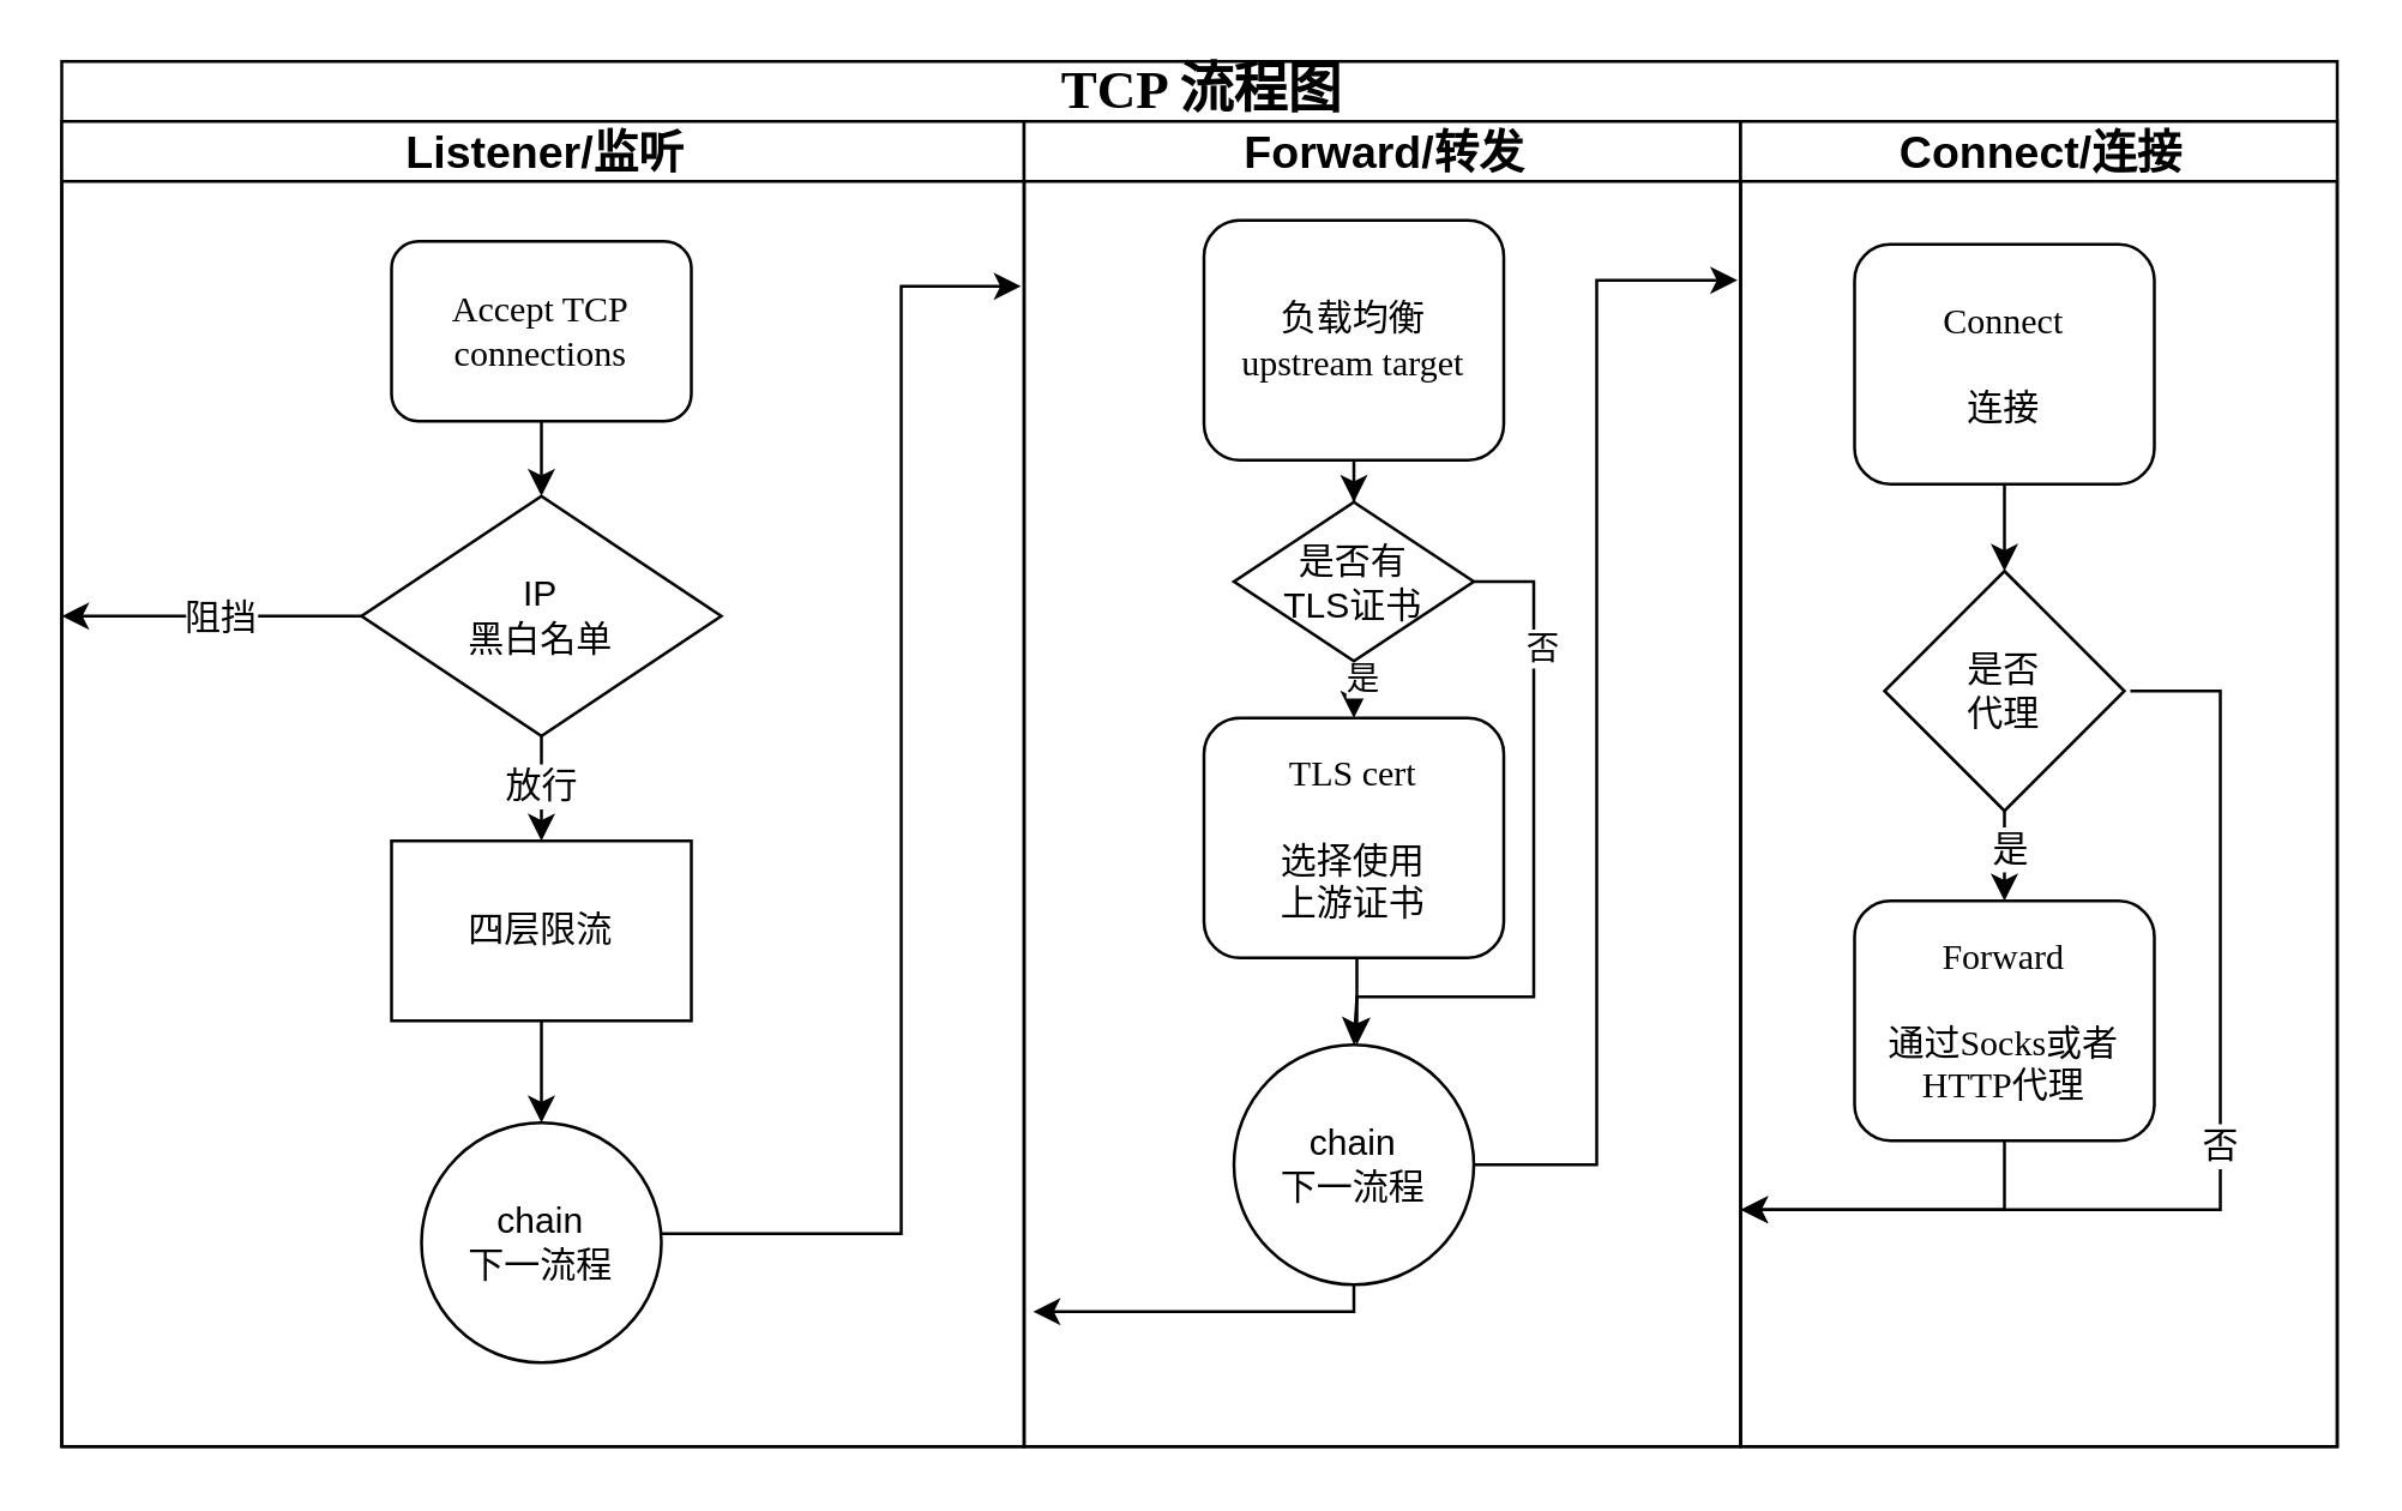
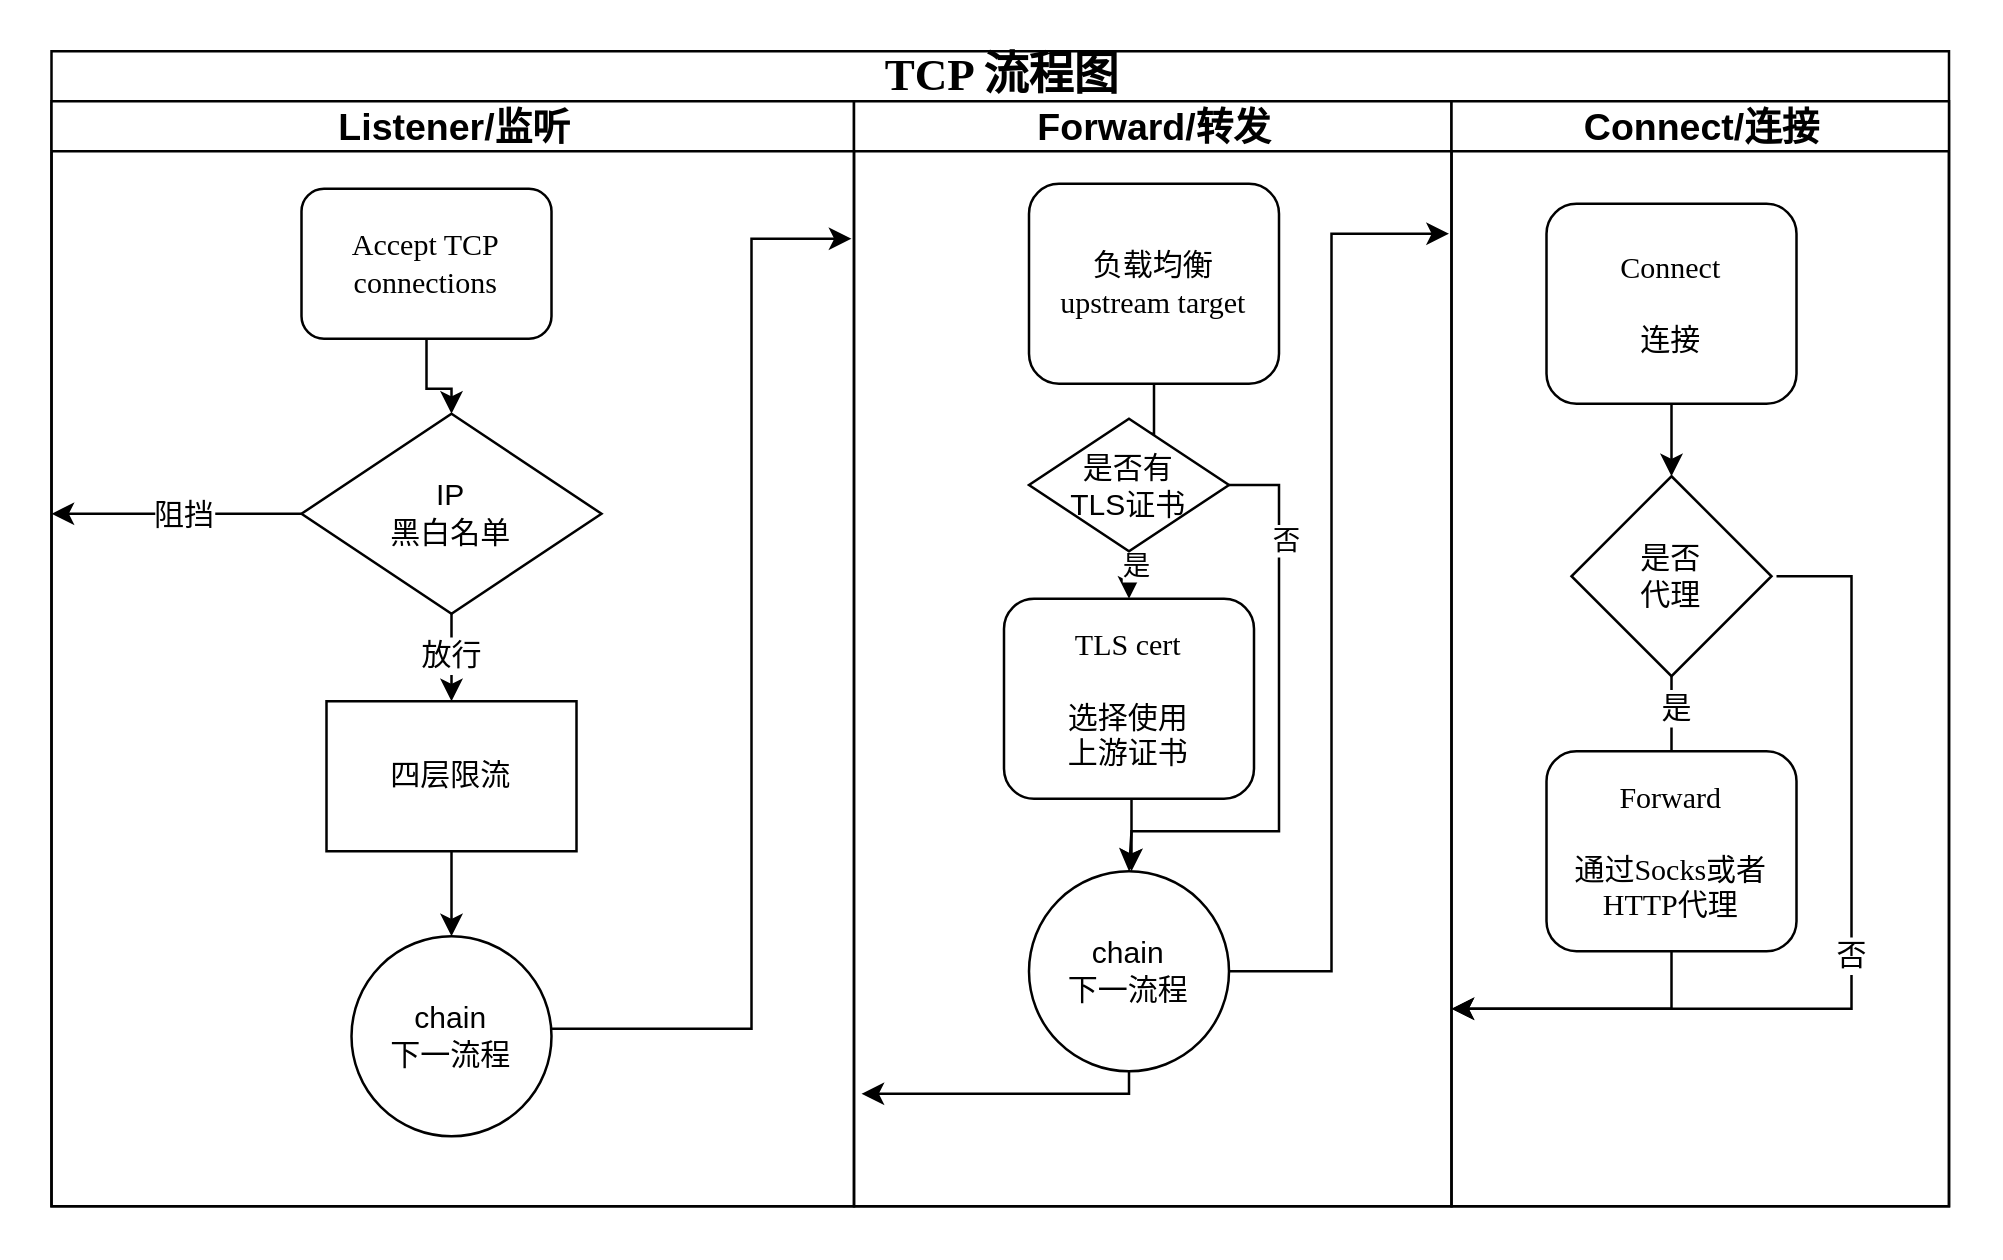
  <mxCell id="0" />
  <mxCell id="1" parent="0" />
  <mxCell id="2" value="&lt;font style=&quot;font-size: 18px;&quot;&gt;TCP 流程图&lt;/font&gt;" style="swimlane;html=1;childLayout=stackLayout;startSize=20;rounded=0;shadow=0;labelBackgroundColor=none;strokeWidth=1;fontFamily=Verdana;fontSize=18;align=center;" parent="1" vertex="1"><mxGeometry x="20" y="20" width="759" height="462" as="geometry"><mxRectangle x="60" y="-30" width="210" height="40" as="alternateBounds" /></mxGeometry></mxCell>
  <mxCell id="3" style="edgeStyle=orthogonalEdgeStyle;rounded=0;orthogonalLoop=1;jettySize=auto;html=1;exitX=1;exitY=0.5;exitDx=0;exitDy=0;fontSize=12;" parent="2" edge="1"><mxGeometry relative="1" as="geometry"><mxPoint x="595" y="73" as="targetPoint" /><Array as="points"><mxPoint x="480" y="548" /><mxPoint x="545" y="548" /><mxPoint x="545" y="73" /></Array></mxGeometry></mxCell>
  <mxCell id="4" value="" style="edgeStyle=orthogonalEdgeStyle;rounded=0;orthogonalLoop=1;jettySize=auto;html=1;fontSize=12;" parent="2" source="14" edge="1"><mxGeometry relative="1" as="geometry"><mxPoint x="320" y="75" as="targetPoint" /><Array as="points"><mxPoint x="280" y="391" /><mxPoint x="280" y="75" /></Array></mxGeometry></mxCell>
  <mxCell id="5" value="Listener/监听" style="swimlane;html=1;startSize=20;fontSize=15;" parent="2" vertex="1"><mxGeometry y="20" width="321" height="442" as="geometry"><mxRectangle y="20" width="40" height="1050" as="alternateBounds" /></mxGeometry></mxCell>
  <mxCell id="6" value="" style="edgeStyle=orthogonalEdgeStyle;rounded=0;orthogonalLoop=1;jettySize=auto;html=1;fontSize=12;" parent="5" source="7" target="11" edge="1"><mxGeometry relative="1" as="geometry" /></mxCell>
- <mxCell id="7" value="Accept TCP connections" style="rounded=1;whiteSpace=wrap;html=1;shadow=0;labelBackgroundColor=none;strokeWidth=1;fontFamily=Verdana;fontSize=12;align=center;" parent="5" vertex="1"><mxGeometry x="110" y="40" width="100" height="60" as="geometry" /></mxCell>
+ <mxCell id="7" value="Accept TCP connections" style="rounded=1;whiteSpace=wrap;html=1;shadow=0;labelBackgroundColor=none;strokeWidth=1;fontFamily=Verdana;fontSize=12;align=center;" parent="5" vertex="1"><mxGeometry x="100" y="35" width="100" height="60" as="geometry" /></mxCell>
  <mxCell id="8" value="" style="edgeStyle=orthogonalEdgeStyle;rounded=0;orthogonalLoop=1;jettySize=auto;html=1;fontSize=12;entryX=0.5;entryY=0;entryDx=0;entryDy=0;" parent="5" source="9" target="14" edge="1"><mxGeometry relative="1" as="geometry"><mxPoint x="160" y="326" as="targetPoint" /></mxGeometry></mxCell>
  <mxCell id="9" value="四层限流" style="whiteSpace=wrap;html=1;shadow=0;labelBackgroundColor=none;strokeWidth=1;fontFamily=Verdana;fontSize=12;align=center;rounded=0;" parent="5" vertex="1"><mxGeometry x="110" y="240" width="100" height="60" as="geometry" /></mxCell>
  <mxCell id="10" value="放行" style="edgeStyle=orthogonalEdgeStyle;rounded=0;orthogonalLoop=1;jettySize=auto;html=1;fontSize=12;" parent="5" source="11" target="9" edge="1"><mxGeometry relative="1" as="geometry" /></mxCell>
  <mxCell id="11" value="&lt;div style=&quot;font-size: 12px;&quot;&gt;IP&lt;/div&gt;&lt;div style=&quot;font-size: 12px;&quot;&gt;黑白名单&lt;br style=&quot;font-size: 12px;&quot;&gt;&lt;/div&gt;" style="rhombus;whiteSpace=wrap;html=1;fontSize=12;" parent="5" vertex="1"><mxGeometry x="100" y="125" width="120" height="80" as="geometry" /></mxCell>
  <mxCell id="12" value="" style="endArrow=classic;html=1;rounded=0;exitX=0;exitY=0.5;exitDx=0;exitDy=0;fontSize=12;" parent="5" source="11" edge="1"><mxGeometry width="50" height="50" relative="1" as="geometry"><mxPoint x="100" y="170" as="sourcePoint" /><mxPoint y="165" as="targetPoint" /></mxGeometry></mxCell>
  <mxCell id="13" value="阻挡" style="edgeLabel;html=1;align=center;verticalAlign=middle;resizable=0;points=[];fontSize=12;" parent="12" vertex="1" connectable="0"><mxGeometry x="-0.05" relative="1" as="geometry"><mxPoint as="offset" /></mxGeometry></mxCell>
  <mxCell id="14" value="&lt;div style=&quot;font-size: 12px;&quot;&gt;chain&lt;/div&gt;下一流程" style="ellipse;whiteSpace=wrap;html=1;aspect=fixed;fontSize=12;" parent="5" vertex="1"><mxGeometry x="120" y="334" width="80" height="80" as="geometry" /></mxCell>
  <mxCell id="15" value="Forward/转发" style="swimlane;html=1;startSize=20;fontSize=15;" parent="2" vertex="1"><mxGeometry x="321" y="20" width="239" height="442" as="geometry" /></mxCell>
  <mxCell id="16" value="" style="edgeStyle=orthogonalEdgeStyle;rounded=0;orthogonalLoop=1;jettySize=auto;html=1;entryX=0.5;entryY=0;entryDx=0;entryDy=0;" parent="15" source="17" target="27" edge="1"><mxGeometry relative="1" as="geometry" /></mxCell>
- <mxCell id="17" value="&lt;div style=&quot;font-size: 12px;&quot;&gt;负载均衡&lt;/div&gt;&lt;div style=&quot;font-size: 12px;&quot;&gt;upstream target&lt;br&gt;&lt;/div&gt;" style="rounded=1;whiteSpace=wrap;html=1;shadow=0;labelBackgroundColor=none;strokeWidth=1;fontFamily=Verdana;fontSize=12;align=center;flipV=1;" parent="15" vertex="1"><mxGeometry x="60" y="33" width="100" height="80" as="geometry" /></mxCell>
+ <mxCell id="17" value="&lt;div style=&quot;font-size: 12px;&quot;&gt;负载均衡&lt;/div&gt;&lt;div style=&quot;font-size: 12px;&quot;&gt;upstream target&lt;br&gt;&lt;/div&gt;" style="rounded=1;whiteSpace=wrap;html=1;shadow=0;labelBackgroundColor=none;strokeWidth=1;fontFamily=Verdana;fontSize=12;align=center;flipV=1;" parent="15" vertex="1"><mxGeometry x="70" y="33" width="100" height="80" as="geometry" /></mxCell>
  <mxCell id="18" value="" style="edgeStyle=orthogonalEdgeStyle;rounded=0;orthogonalLoop=1;jettySize=auto;html=1;" parent="15" edge="1"><mxGeometry relative="1" as="geometry"><mxPoint x="111" y="279" as="sourcePoint" /><mxPoint x="111" y="308" as="targetPoint" /></mxGeometry></mxCell>
  <mxCell id="19" value="&lt;div style=&quot;font-size: 12px;&quot;&gt;TLS cert&lt;/div&gt;&lt;div style=&quot;font-size: 12px;&quot;&gt;&lt;br style=&quot;font-size: 12px;&quot;&gt;&lt;/div&gt;&lt;div style=&quot;font-size: 12px;&quot;&gt;选择使用&lt;/div&gt;&lt;div style=&quot;font-size: 12px;&quot;&gt;上游证书&lt;/div&gt;" style="rounded=1;whiteSpace=wrap;html=1;shadow=0;labelBackgroundColor=none;strokeWidth=1;fontFamily=Verdana;fontSize=12;align=center;flipV=1;" parent="15" vertex="1"><mxGeometry x="60" y="199" width="100" height="80" as="geometry" /></mxCell>
  <mxCell id="20" value="" style="edgeStyle=orthogonalEdgeStyle;rounded=0;orthogonalLoop=1;jettySize=auto;html=1;" parent="15" source="22" edge="1"><mxGeometry relative="1" as="geometry"><mxPoint x="238" y="53" as="targetPoint" /><Array as="points"><mxPoint x="191" y="348" /><mxPoint x="191" y="53" /></Array></mxGeometry></mxCell>
  <mxCell id="21" value="" style="edgeStyle=orthogonalEdgeStyle;rounded=0;orthogonalLoop=1;jettySize=auto;html=1;exitX=0.5;exitY=1;exitDx=0;exitDy=0;" parent="15" source="22" edge="1"><mxGeometry relative="1" as="geometry"><mxPoint x="3" y="397" as="targetPoint" /><Array as="points"><mxPoint x="110" y="397" /></Array></mxGeometry></mxCell>
  <mxCell id="22" value="&lt;div style=&quot;font-size: 12px;&quot;&gt;chain&lt;/div&gt;下一流程" style="ellipse;whiteSpace=wrap;html=1;aspect=fixed;fontSize=12;" parent="15" vertex="1"><mxGeometry x="70" y="308" width="80" height="80" as="geometry" /></mxCell>
  <mxCell id="23" value="" style="edgeStyle=orthogonalEdgeStyle;rounded=0;orthogonalLoop=1;jettySize=auto;html=1;entryX=0.5;entryY=0;entryDx=0;entryDy=0;" parent="15" source="27" target="19" edge="1"><mxGeometry relative="1" as="geometry"><mxPoint x="10" y="153.5" as="targetPoint" /><Array as="points"><mxPoint x="110" y="185" /><mxPoint x="110" y="185" /></Array></mxGeometry></mxCell>
  <mxCell id="24" value="是" style="edgeLabel;html=1;align=center;verticalAlign=middle;resizable=0;points=[];" parent="23" vertex="1" connectable="0"><mxGeometry x="-0.429" y="2" relative="1" as="geometry"><mxPoint as="offset" /></mxGeometry></mxCell>
  <mxCell id="25" value="" style="edgeStyle=orthogonalEdgeStyle;rounded=0;orthogonalLoop=1;jettySize=auto;html=1;exitX=1;exitY=0.5;exitDx=0;exitDy=0;entryX=0.5;entryY=0;entryDx=0;entryDy=0;" parent="15" source="27" target="22" edge="1"><mxGeometry relative="1" as="geometry"><mxPoint x="110" y="290" as="targetPoint" /><Array as="points"><mxPoint x="170" y="154" /><mxPoint x="170" y="292" /><mxPoint x="111" y="292" /></Array></mxGeometry></mxCell>
  <mxCell id="26" value="否" style="edgeLabel;html=1;align=center;verticalAlign=middle;resizable=0;points=[];" parent="25" vertex="1" connectable="0"><mxGeometry x="-0.647" y="2" relative="1" as="geometry"><mxPoint y="1" as="offset" /></mxGeometry></mxCell>
  <mxCell id="27" value="&lt;div&gt;是否有&lt;/div&gt;&lt;div&gt;TLS证书&lt;br&gt;&lt;/div&gt;" style="rhombus;whiteSpace=wrap;html=1;" parent="15" vertex="1"><mxGeometry x="70" y="127" width="80" height="53" as="geometry" /></mxCell>
  <mxCell id="28" value="Connect/连接" style="swimlane;html=1;startSize=20;fontSize=15;" parent="2" vertex="1"><mxGeometry x="560" y="20" width="199" height="442" as="geometry" /></mxCell>
  <mxCell id="29" value="" style="edgeStyle=orthogonalEdgeStyle;rounded=0;orthogonalLoop=1;jettySize=auto;html=1;fontSize=12;" parent="28" source="30" target="36" edge="1"><mxGeometry relative="1" as="geometry" /></mxCell>
  <mxCell id="30" value="&lt;div style=&quot;font-size: 12px;&quot;&gt;Connect&lt;/div&gt;&lt;div style=&quot;font-size: 12px;&quot;&gt;&lt;br style=&quot;font-size: 12px;&quot;&gt;&lt;/div&gt;&lt;div style=&quot;font-size: 12px;&quot;&gt;连接&lt;br style=&quot;font-size: 12px;&quot;&gt;&lt;/div&gt;" style="rounded=1;whiteSpace=wrap;html=1;shadow=0;labelBackgroundColor=none;strokeWidth=1;fontFamily=Verdana;fontSize=12;align=center;" parent="28" vertex="1"><mxGeometry x="38" y="41" width="100" height="80" as="geometry" /></mxCell>
  <mxCell id="31" value="" style="edgeStyle=orthogonalEdgeStyle;rounded=0;orthogonalLoop=1;jettySize=auto;html=1;fontSize=12;" parent="28" source="32" edge="1"><mxGeometry relative="1" as="geometry"><mxPoint y="363" as="targetPoint" /><Array as="points"><mxPoint x="88" y="363" /><mxPoint y="363" /></Array></mxGeometry></mxCell>
  <mxCell id="32" value="&lt;div style=&quot;font-size: 12px;&quot;&gt;Forward&lt;/div&gt;&lt;div style=&quot;font-size: 12px;&quot;&gt;&lt;br style=&quot;font-size: 12px;&quot;&gt;&lt;/div&gt;&lt;div style=&quot;font-size: 12px;&quot;&gt;通过Socks或者HTTP代理&lt;br style=&quot;font-size: 12px;&quot;&gt;&lt;/div&gt;" style="rounded=1;whiteSpace=wrap;html=1;shadow=0;labelBackgroundColor=none;strokeWidth=1;fontFamily=Verdana;fontSize=12;align=center;" parent="28" vertex="1"><mxGeometry x="38" y="260" width="100" height="80" as="geometry" /></mxCell>
- <mxCell id="33" value="" style="edgeStyle=orthogonalEdgeStyle;rounded=0;orthogonalLoop=1;jettySize=auto;html=1;fontSize=12;" parent="28" source="36" target="32" edge="1"><mxGeometry relative="1" as="geometry" /></mxCell>
+ <mxCell id="33" value="" style="edgeStyle=orthogonalEdgeStyle;rounded=0;orthogonalLoop=1;jettySize=auto;html=1;fontSize=12;endArrow=none;" parent="28" source="36" target="32" edge="1"><mxGeometry relative="1" as="geometry" /></mxCell>
  <mxCell id="34" value="是" style="edgeLabel;html=1;align=center;verticalAlign=middle;resizable=0;points=[];fontSize=12;" parent="33" vertex="1" connectable="0"><mxGeometry x="0.28" y="1" relative="1" as="geometry"><mxPoint as="offset" /></mxGeometry></mxCell>
  <mxCell id="35" value="否" style="edgeStyle=orthogonalEdgeStyle;rounded=0;orthogonalLoop=1;jettySize=auto;html=1;fontSize=12;" parent="28" edge="1"><mxGeometry relative="1" as="geometry"><mxPoint x="130" y="190" as="sourcePoint" /><mxPoint y="363" as="targetPoint" /><Array as="points"><mxPoint x="160" y="190" /><mxPoint x="160" y="363" /><mxPoint y="363" /></Array></mxGeometry></mxCell>
  <mxCell id="36" value="&lt;div style=&quot;font-size: 12px;&quot;&gt;是否&lt;/div&gt;&lt;div style=&quot;font-size: 12px;&quot;&gt;代理&lt;br style=&quot;font-size: 12px;&quot;&gt;&lt;/div&gt;" style="rhombus;whiteSpace=wrap;html=1;fontSize=12;" parent="28" vertex="1"><mxGeometry x="48" y="150" width="80" height="80" as="geometry" /></mxCell>
